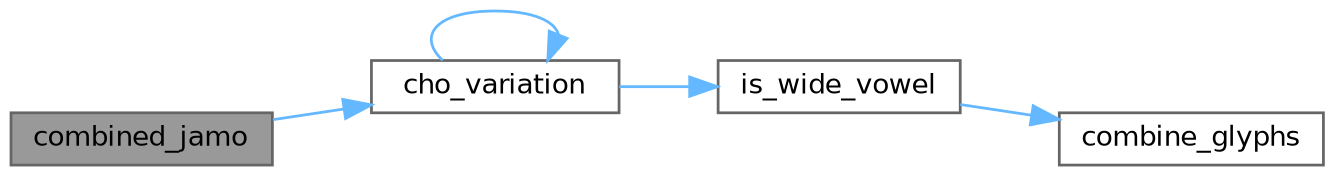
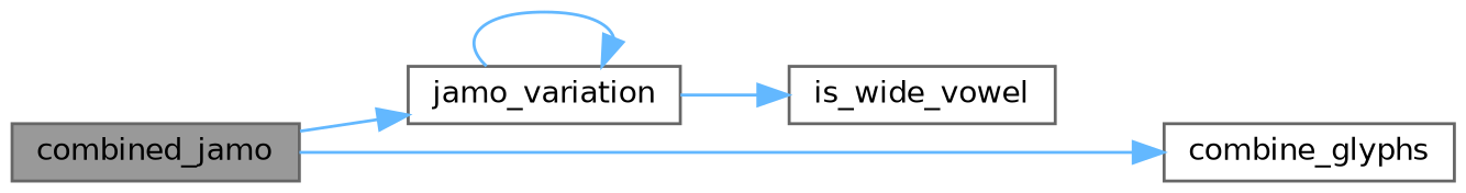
  digraph {
    rankdir=LR
    node [color=grey40 fillcolor=white fontname=Helvetica fontsize=10 shape=box style=filled]
    edge [color=steelblue1 fontname=Helvetica fontsize=10 labelfontname=Helvetica labelfontsize=10 style=solid]
    n1 [color=gray40 fillcolor=grey60 fontcolor=black height=0.2 label=combined_jamo width=0.4]
-   n2 [height=0.2 label=cho_variation width=0.4]
+   n2 [height=0.2 label=jamo_variation width=0.4]
    n3 [height=0.2 label=combine_glyphs width=0.4]
    n4 [height=0.2 label=is_wide_vowel width=0.4]
    n1 -> n2
-   n4 -> n3
+   n1 -> n3
    n2 -> n2
    n2 -> n4
  }
